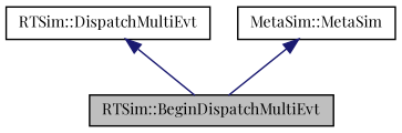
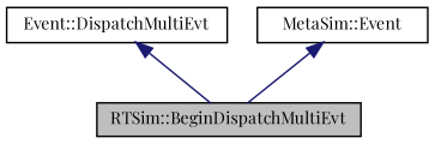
  digraph {
    fontname="Playfair Display"
    node [color=black fillcolor=white fontname="Playfair Display" fontsize=10 shape=record style=filled]
    edge [color=midnightblue dir=back fontname="Playfair Display" fontsize=10 labelfontname=Helvetica labelfontsize=10 style=solid]
    n1 [fillcolor=grey75 fontcolor=black height=0.2 label="RTSim::BeginDispatchMultiEvt" width=0.4]
-   n2 [height=0.2 label="RTSim::DispatchMultiEvt" width=0.4]
-   n3 [height=0.2 label="MetaSim::MetaSim" width=0.4]
+   n2 [height=0.2 label="Event::DispatchMultiEvt" width=0.4]
+   n3 [height=0.2 label="MetaSim::Event" width=0.4]
    n2 -> n1
    n3 -> n1
  }
